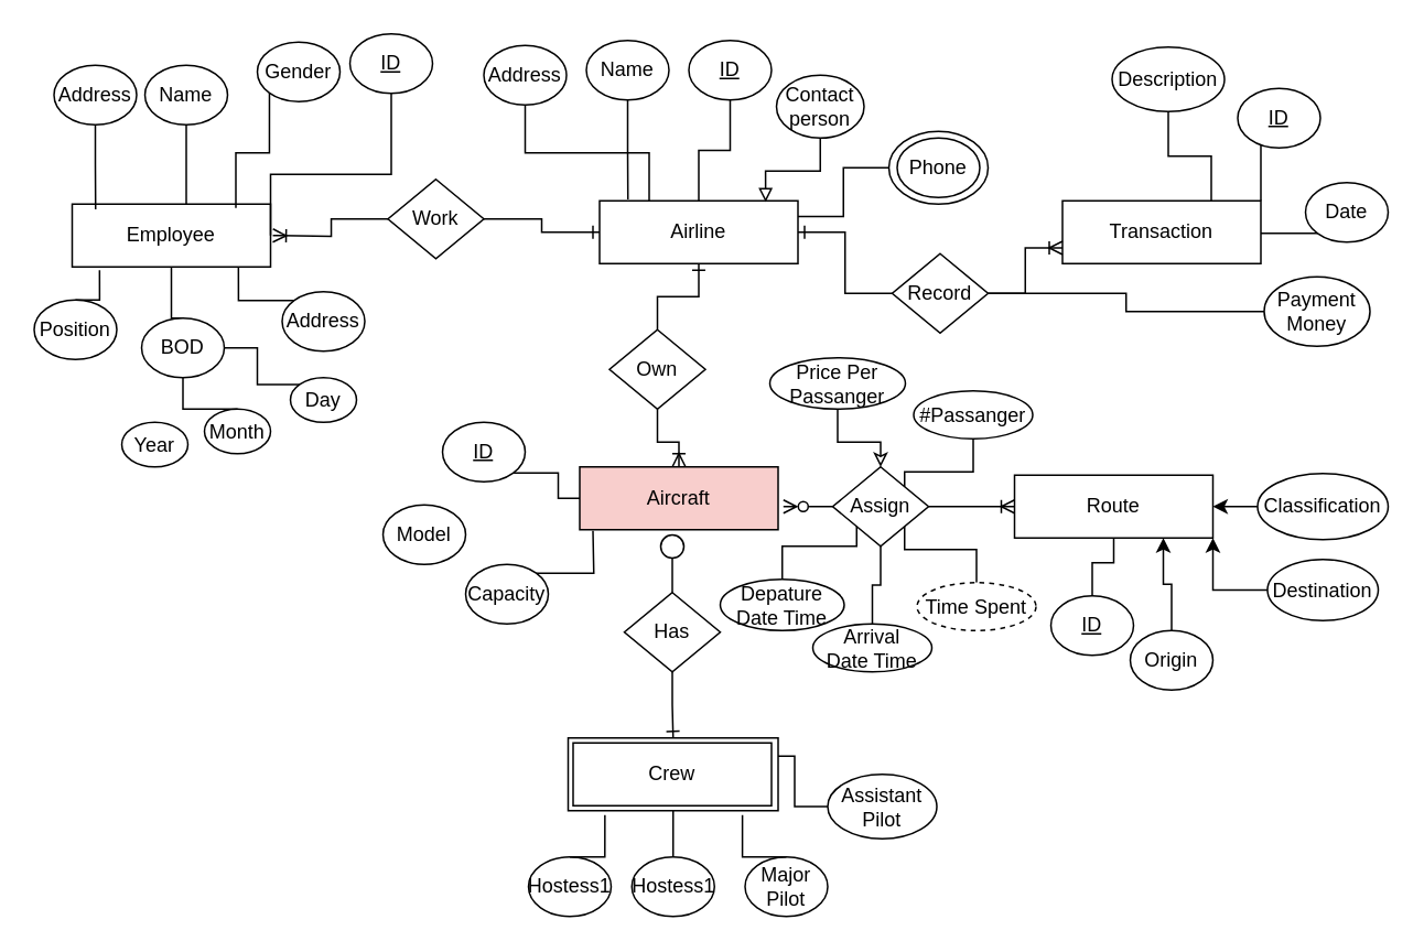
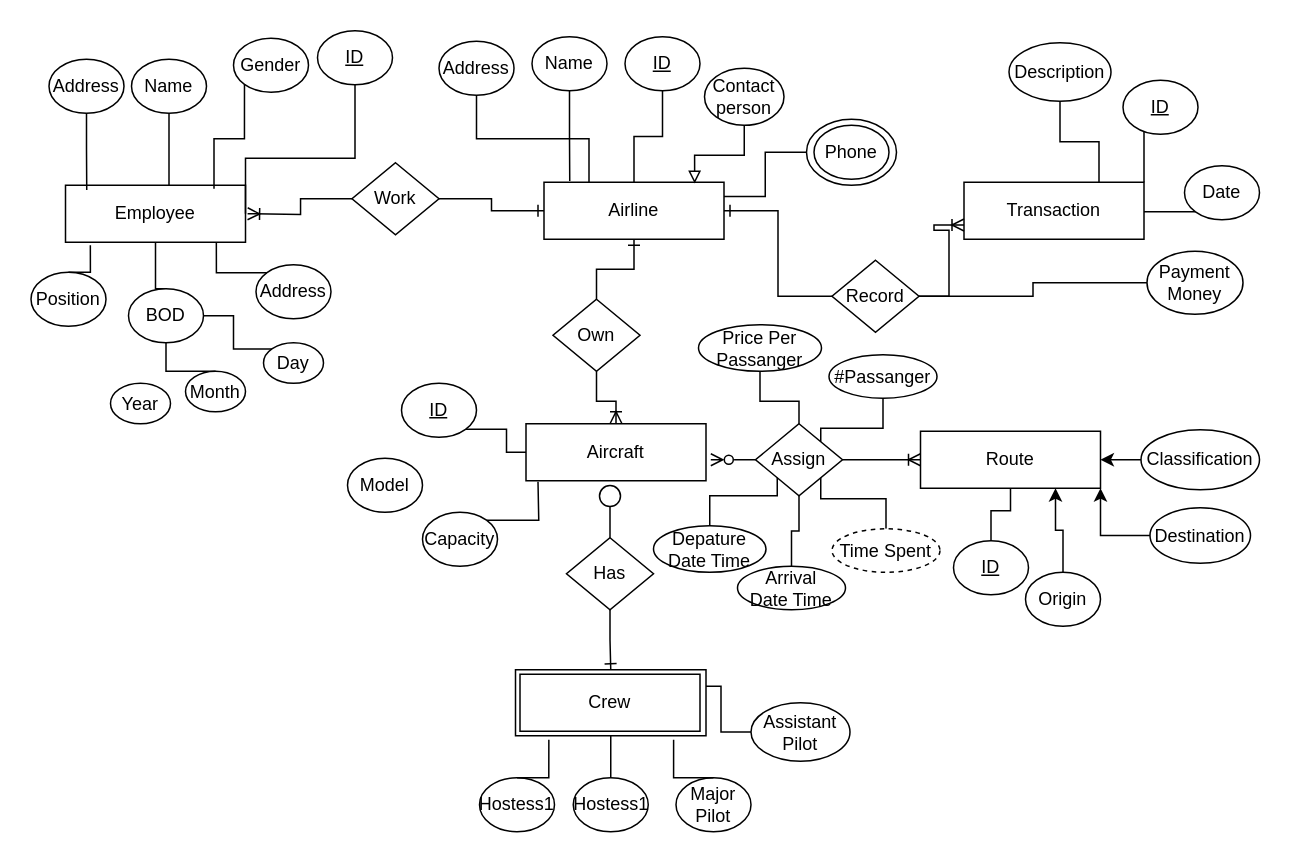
  <mxCell id="0" />
  <mxCell id="1" parent="0" />
  <mxCell id="2" value="Employee" style="rounded=0;whiteSpace=wrap;html=1;" vertex="1" parent="1"><mxGeometry x="43" y="123" width="120" height="38" as="geometry" /></mxCell>
  <mxCell id="3" value="Airline" style="rounded=0;whiteSpace=wrap;html=1;" vertex="1" parent="1"><mxGeometry x="362" y="121" width="120" height="38" as="geometry" /></mxCell>
  <mxCell id="4" value="Transaction" style="rounded=0;whiteSpace=wrap;html=1;" vertex="1" parent="1"><mxGeometry x="642" y="121" width="120" height="38" as="geometry" /></mxCell>
- <mxCell id="5" value="Aircraft" style="rounded=0;whiteSpace=wrap;html=1;fillColor=#f8cecc;" vertex="1" parent="1"><mxGeometry x="350" y="282" width="120" height="38" as="geometry" /></mxCell>
+ <mxCell id="5" value="Aircraft" style="rounded=0;whiteSpace=wrap;html=1;" vertex="1" parent="1"><mxGeometry x="350" y="282" width="120" height="38" as="geometry" /></mxCell>
  <mxCell id="6" value="Route" style="rounded=0;whiteSpace=wrap;html=1;" vertex="1" parent="1"><mxGeometry x="613" y="287" width="120" height="38" as="geometry" /></mxCell>
  <mxCell id="7" value="Crew" style="rounded=0;whiteSpace=wrap;html=1;" vertex="1" parent="1"><mxGeometry x="346" y="449" width="120" height="38" as="geometry" /></mxCell>
  <mxCell id="8" value="" style="rounded=0;whiteSpace=wrap;html=1;fillColor=none;" vertex="1" parent="1"><mxGeometry x="343" y="446" width="127" height="44" as="geometry" /></mxCell>
  <mxCell id="9" value="Address" style="ellipse;whiteSpace=wrap;html=1;" vertex="1" parent="1"><mxGeometry x="32" y="39" width="50" height="36" as="geometry" /></mxCell>
  <mxCell id="10" value="Name" style="ellipse;whiteSpace=wrap;html=1;" vertex="1" parent="1"><mxGeometry x="87" y="39" width="50" height="36" as="geometry" /></mxCell>
  <mxCell id="11" value="Gender" style="ellipse;whiteSpace=wrap;html=1;" vertex="1" parent="1"><mxGeometry x="155" y="25" width="50" height="36" as="geometry" /></mxCell>
  <mxCell id="12" style="edgeStyle=orthogonalEdgeStyle;rounded=0;orthogonalLoop=1;jettySize=auto;html=1;exitX=0.5;exitY=1;exitDx=0;exitDy=0;entryX=1;entryY=0.5;entryDx=0;entryDy=0;endArrow=none;endFill=0;" edge="1" parent="1" source="13" target="2"><mxGeometry relative="1" as="geometry"><Array as="points"><mxPoint x="236" y="105" /><mxPoint x="163" y="105" /></Array></mxGeometry></mxCell>
  <mxCell id="13" value="&lt;u&gt;ID&lt;/u&gt;" style="ellipse;whiteSpace=wrap;html=1;" vertex="1" parent="1"><mxGeometry x="211" y="20" width="50" height="36" as="geometry" /></mxCell>
  <mxCell id="14" value="Position" style="ellipse;whiteSpace=wrap;html=1;" vertex="1" parent="1"><mxGeometry x="20" y="181" width="50" height="36" as="geometry" /></mxCell>
  <mxCell id="15" style="edgeStyle=orthogonalEdgeStyle;rounded=0;orthogonalLoop=1;jettySize=auto;html=1;exitX=0.5;exitY=0;exitDx=0;exitDy=0;entryX=0.5;entryY=1;entryDx=0;entryDy=0;endArrow=none;endFill=0;" edge="1" parent="1" source="16" target="2"><mxGeometry relative="1" as="geometry" /></mxCell>
  <mxCell id="16" value="BOD" style="ellipse;whiteSpace=wrap;html=1;" vertex="1" parent="1"><mxGeometry x="85" y="192" width="50" height="36" as="geometry" /></mxCell>
  <mxCell id="17" value="Address" style="ellipse;whiteSpace=wrap;html=1;" vertex="1" parent="1"><mxGeometry x="170" y="176" width="50" height="36" as="geometry" /></mxCell>
  <mxCell id="18" value="Year" style="ellipse;whiteSpace=wrap;html=1;" vertex="1" parent="1"><mxGeometry x="73" y="255" width="40" height="27" as="geometry" /></mxCell>
  <mxCell id="19" style="edgeStyle=orthogonalEdgeStyle;rounded=0;orthogonalLoop=1;jettySize=auto;html=1;exitX=0.5;exitY=0;exitDx=0;exitDy=0;entryX=0.5;entryY=1;entryDx=0;entryDy=0;endArrow=none;endFill=0;" edge="1" parent="1" source="20" target="16"><mxGeometry relative="1" as="geometry" /></mxCell>
  <mxCell id="20" value="Month" style="ellipse;whiteSpace=wrap;html=1;" vertex="1" parent="1"><mxGeometry x="123" y="247" width="40" height="27" as="geometry" /></mxCell>
  <mxCell id="21" style="edgeStyle=orthogonalEdgeStyle;rounded=0;orthogonalLoop=1;jettySize=auto;html=1;exitX=0;exitY=0;exitDx=0;exitDy=0;entryX=1;entryY=0.5;entryDx=0;entryDy=0;endArrow=none;endFill=0;" edge="1" parent="1" source="22" target="16"><mxGeometry relative="1" as="geometry" /></mxCell>
  <mxCell id="22" value="Day" style="ellipse;whiteSpace=wrap;html=1;" vertex="1" parent="1"><mxGeometry x="175" y="228" width="40" height="27" as="geometry" /></mxCell>
  <mxCell id="23" style="edgeStyle=orthogonalEdgeStyle;rounded=0;orthogonalLoop=1;jettySize=auto;html=1;exitX=0;exitY=0;exitDx=0;exitDy=0;entryX=0.838;entryY=1.011;entryDx=0;entryDy=0;entryPerimeter=0;endArrow=none;endFill=0;" edge="1" parent="1" source="17" target="2"><mxGeometry relative="1" as="geometry" /></mxCell>
  <mxCell id="24" style="edgeStyle=orthogonalEdgeStyle;rounded=0;orthogonalLoop=1;jettySize=auto;html=1;exitX=0.5;exitY=0;exitDx=0;exitDy=0;entryX=0.138;entryY=1.053;entryDx=0;entryDy=0;entryPerimeter=0;endArrow=none;endFill=0;" edge="1" parent="1" source="14" target="2"><mxGeometry relative="1" as="geometry" /></mxCell>
  <mxCell id="25" style="edgeStyle=orthogonalEdgeStyle;rounded=0;orthogonalLoop=1;jettySize=auto;html=1;exitX=0.5;exitY=1;exitDx=0;exitDy=0;entryX=0.118;entryY=0.084;entryDx=0;entryDy=0;entryPerimeter=0;endArrow=none;endFill=0;" edge="1" parent="1" source="9" target="2"><mxGeometry relative="1" as="geometry" /></mxCell>
  <mxCell id="26" style="edgeStyle=orthogonalEdgeStyle;rounded=0;orthogonalLoop=1;jettySize=auto;html=1;exitX=0.5;exitY=1;exitDx=0;exitDy=0;entryX=0.575;entryY=0;entryDx=0;entryDy=0;entryPerimeter=0;endArrow=none;endFill=0;" edge="1" parent="1" source="10" target="2"><mxGeometry relative="1" as="geometry" /></mxCell>
  <mxCell id="27" style="edgeStyle=orthogonalEdgeStyle;rounded=0;orthogonalLoop=1;jettySize=auto;html=1;exitX=0;exitY=1;exitDx=0;exitDy=0;entryX=0.825;entryY=0.063;entryDx=0;entryDy=0;entryPerimeter=0;endArrow=none;endFill=0;" edge="1" parent="1" source="11" target="2"><mxGeometry relative="1" as="geometry" /></mxCell>
  <mxCell id="28" value="Name" style="ellipse;whiteSpace=wrap;html=1;" vertex="1" parent="1"><mxGeometry x="354" y="24" width="50" height="36" as="geometry" /></mxCell>
  <mxCell id="29" value="" style="edgeStyle=orthogonalEdgeStyle;rounded=0;orthogonalLoop=1;jettySize=auto;html=1;endArrow=none;endFill=0;" edge="1" parent="1" source="30" target="3"><mxGeometry relative="1" as="geometry" /></mxCell>
  <mxCell id="30" value="&lt;u&gt;ID&lt;/u&gt;" style="ellipse;whiteSpace=wrap;html=1;" vertex="1" parent="1"><mxGeometry x="416" y="24" width="50" height="36" as="geometry" /></mxCell>
  <mxCell id="31" style="edgeStyle=orthogonalEdgeStyle;rounded=0;orthogonalLoop=1;jettySize=auto;html=1;exitX=0.5;exitY=1;exitDx=0;exitDy=0;entryX=0.25;entryY=0;entryDx=0;entryDy=0;endArrow=none;endFill=0;" edge="1" parent="1" source="32" target="3"><mxGeometry relative="1" as="geometry" /></mxCell>
  <mxCell id="32" value="Address" style="ellipse;whiteSpace=wrap;html=1;" vertex="1" parent="1"><mxGeometry x="292" y="27" width="50" height="36" as="geometry" /></mxCell>
  <mxCell id="33" value="Contact&lt;div&gt;person&lt;/div&gt;" style="ellipse;whiteSpace=wrap;html=1;" vertex="1" parent="1"><mxGeometry x="469" y="45" width="53" height="38" as="geometry" /></mxCell>
  <mxCell id="34" style="edgeStyle=orthogonalEdgeStyle;rounded=0;orthogonalLoop=1;jettySize=auto;html=1;exitX=0.5;exitY=1;exitDx=0;exitDy=0;entryX=0.143;entryY=-0.021;entryDx=0;entryDy=0;entryPerimeter=0;endArrow=none;endFill=0;" edge="1" parent="1" source="28" target="3"><mxGeometry relative="1" as="geometry" /></mxCell>
  <mxCell id="35" value="Phone" style="ellipse;whiteSpace=wrap;html=1;" vertex="1" parent="1"><mxGeometry x="542" y="83" width="50" height="36" as="geometry" /></mxCell>
  <mxCell id="36" style="edgeStyle=orthogonalEdgeStyle;rounded=0;orthogonalLoop=1;jettySize=auto;html=1;exitX=0;exitY=0.5;exitDx=0;exitDy=0;entryX=1;entryY=0.25;entryDx=0;entryDy=0;endArrow=none;endFill=0;" edge="1" parent="1" source="37" target="3"><mxGeometry relative="1" as="geometry" /></mxCell>
  <mxCell id="37" value="" style="ellipse;whiteSpace=wrap;html=1;fillColor=none;" vertex="1" parent="1"><mxGeometry x="537" y="79" width="60" height="44" as="geometry" /></mxCell>
  <mxCell id="38" style="edgeStyle=orthogonalEdgeStyle;rounded=0;orthogonalLoop=1;jettySize=auto;html=1;exitX=0.5;exitY=1;exitDx=0;exitDy=0;entryX=0.837;entryY=0.021;entryDx=0;entryDy=0;entryPerimeter=0;endArrow=block;endFill=0;" edge="1" parent="1" source="33" target="3"><mxGeometry relative="1" as="geometry" /></mxCell>
  <mxCell id="39" style="edgeStyle=orthogonalEdgeStyle;rounded=0;orthogonalLoop=1;jettySize=auto;html=1;exitX=0;exitY=1;exitDx=0;exitDy=0;entryX=1;entryY=0;entryDx=0;entryDy=0;endArrow=none;endFill=0;" edge="1" parent="1" source="40" target="4"><mxGeometry relative="1" as="geometry" /></mxCell>
  <mxCell id="40" value="&lt;u&gt;ID&lt;/u&gt;" style="ellipse;whiteSpace=wrap;html=1;" vertex="1" parent="1"><mxGeometry x="748" y="53" width="50" height="36" as="geometry" /></mxCell>
  <mxCell id="41" style="edgeStyle=orthogonalEdgeStyle;rounded=0;orthogonalLoop=1;jettySize=auto;html=1;exitX=0.5;exitY=1;exitDx=0;exitDy=0;entryX=0.75;entryY=0;entryDx=0;entryDy=0;endArrow=none;endFill=0;" edge="1" parent="1" source="42" target="4"><mxGeometry relative="1" as="geometry" /></mxCell>
  <mxCell id="42" value="Description" style="ellipse;whiteSpace=wrap;html=1;" vertex="1" parent="1"><mxGeometry x="672" y="28" width="68" height="39" as="geometry" /></mxCell>
  <mxCell id="43" style="edgeStyle=orthogonalEdgeStyle;rounded=0;orthogonalLoop=1;jettySize=auto;html=1;exitX=0;exitY=1;exitDx=0;exitDy=0;entryX=1;entryY=0.5;entryDx=0;entryDy=0;endArrow=none;endFill=0;" edge="1" parent="1" source="44" target="4"><mxGeometry relative="1" as="geometry" /></mxCell>
  <mxCell id="44" value="Date" style="ellipse;whiteSpace=wrap;html=1;" vertex="1" parent="1"><mxGeometry x="789" y="110" width="50" height="36" as="geometry" /></mxCell>
  <mxCell id="45" style="edgeStyle=orthogonalEdgeStyle;rounded=0;orthogonalLoop=1;jettySize=auto;html=1;exitX=0;exitY=0.5;exitDx=0;exitDy=0;endArrow=none;endFill=0;" edge="1" parent="1" source="46" target="70"><mxGeometry relative="1" as="geometry" /></mxCell>
  <mxCell id="46" value="Payment Money" style="ellipse;whiteSpace=wrap;html=1;" vertex="1" parent="1"><mxGeometry x="764" y="167" width="64" height="42" as="geometry" /></mxCell>
  <mxCell id="47" style="edgeStyle=orthogonalEdgeStyle;rounded=0;orthogonalLoop=1;jettySize=auto;html=1;exitX=1;exitY=1;exitDx=0;exitDy=0;entryX=0;entryY=0.5;entryDx=0;entryDy=0;endArrow=none;endFill=0;" edge="1" parent="1" source="48" target="5"><mxGeometry relative="1" as="geometry" /></mxCell>
  <mxCell id="48" value="&lt;u&gt;ID&lt;/u&gt;" style="ellipse;whiteSpace=wrap;html=1;" vertex="1" parent="1"><mxGeometry x="267" y="255" width="50" height="36" as="geometry" /></mxCell>
  <mxCell id="49" value="Model" style="ellipse;whiteSpace=wrap;html=1;" vertex="1" parent="1"><mxGeometry x="231" y="305" width="50" height="36" as="geometry" /></mxCell>
  <mxCell id="50" style="edgeStyle=orthogonalEdgeStyle;rounded=0;orthogonalLoop=1;jettySize=auto;html=1;exitX=1;exitY=0;exitDx=0;exitDy=0;endArrow=none;endFill=0;" edge="1" parent="1" source="51"><mxGeometry relative="1" as="geometry"><mxPoint x="358" y="320.6" as="targetPoint" /></mxGeometry></mxCell>
  <mxCell id="51" value="Capacity" style="ellipse;whiteSpace=wrap;html=1;" vertex="1" parent="1"><mxGeometry x="281" y="341" width="50" height="36" as="geometry" /></mxCell>
  <mxCell id="52" value="Hostess1" style="ellipse;whiteSpace=wrap;html=1;" vertex="1" parent="1"><mxGeometry x="319" y="518" width="50" height="36" as="geometry" /></mxCell>
  <mxCell id="53" value="" style="edgeStyle=orthogonalEdgeStyle;rounded=0;orthogonalLoop=1;jettySize=auto;html=1;endArrow=none;endFill=0;" edge="1" parent="1" source="54" target="8"><mxGeometry relative="1" as="geometry" /></mxCell>
  <mxCell id="54" value="Hostess1" style="ellipse;whiteSpace=wrap;html=1;" vertex="1" parent="1"><mxGeometry x="381.5" y="518" width="50" height="36" as="geometry" /></mxCell>
  <mxCell id="55" style="edgeStyle=orthogonalEdgeStyle;rounded=0;orthogonalLoop=1;jettySize=auto;html=1;exitX=0.5;exitY=0;exitDx=0;exitDy=0;entryX=0.175;entryY=1.059;entryDx=0;entryDy=0;entryPerimeter=0;endArrow=none;endFill=0;" edge="1" parent="1" source="52" target="8"><mxGeometry relative="1" as="geometry" /></mxCell>
  <mxCell id="56" value="Major&lt;div&gt;Pilot&lt;/div&gt;" style="ellipse;whiteSpace=wrap;html=1;" vertex="1" parent="1"><mxGeometry x="450" y="518" width="50" height="36" as="geometry" /></mxCell>
  <mxCell id="57" style="edgeStyle=orthogonalEdgeStyle;rounded=0;orthogonalLoop=1;jettySize=auto;html=1;exitX=0;exitY=0.5;exitDx=0;exitDy=0;entryX=1;entryY=0.25;entryDx=0;entryDy=0;endArrow=none;endFill=0;" edge="1" parent="1" source="58" target="8"><mxGeometry relative="1" as="geometry" /></mxCell>
  <mxCell id="58" value="Assistant&lt;div&gt;Pilot&lt;/div&gt;" style="ellipse;whiteSpace=wrap;html=1;" vertex="1" parent="1"><mxGeometry x="500" y="468" width="66" height="39" as="geometry" /></mxCell>
  <mxCell id="59" style="edgeStyle=orthogonalEdgeStyle;rounded=0;orthogonalLoop=1;jettySize=auto;html=1;exitX=0.5;exitY=0;exitDx=0;exitDy=0;entryX=0.83;entryY=1.059;entryDx=0;entryDy=0;entryPerimeter=0;endArrow=none;endFill=0;" edge="1" parent="1" source="56" target="8"><mxGeometry relative="1" as="geometry" /></mxCell>
  <mxCell id="60" value="" style="edgeStyle=orthogonalEdgeStyle;rounded=0;orthogonalLoop=1;jettySize=auto;html=1;endArrow=none;endFill=0;" edge="1" parent="1" source="61" target="6"><mxGeometry relative="1" as="geometry" /></mxCell>
  <mxCell id="61" value="&lt;u&gt;ID&lt;/u&gt;" style="ellipse;whiteSpace=wrap;html=1;" vertex="1" parent="1"><mxGeometry x="635" y="360" width="50" height="36" as="geometry" /></mxCell>
  <mxCell id="62" style="edgeStyle=orthogonalEdgeStyle;rounded=0;orthogonalLoop=1;jettySize=auto;html=1;exitX=0.5;exitY=0;exitDx=0;exitDy=0;entryX=0.75;entryY=1;entryDx=0;entryDy=0;" edge="1" parent="1" source="63" target="6"><mxGeometry relative="1" as="geometry" /></mxCell>
  <mxCell id="63" value="Origin" style="ellipse;whiteSpace=wrap;html=1;" vertex="1" parent="1"><mxGeometry x="683" y="381" width="50" height="36" as="geometry" /></mxCell>
  <mxCell id="64" style="edgeStyle=orthogonalEdgeStyle;rounded=0;orthogonalLoop=1;jettySize=auto;html=1;exitX=0;exitY=0.5;exitDx=0;exitDy=0;entryX=1;entryY=1;entryDx=0;entryDy=0;" edge="1" parent="1" source="65" target="6"><mxGeometry relative="1" as="geometry" /></mxCell>
  <mxCell id="65" value="Destination" style="ellipse;whiteSpace=wrap;html=1;" vertex="1" parent="1"><mxGeometry x="766" y="338" width="67" height="37" as="geometry" /></mxCell>
  <mxCell id="66" value="" style="edgeStyle=orthogonalEdgeStyle;rounded=0;orthogonalLoop=1;jettySize=auto;html=1;" edge="1" parent="1" source="67" target="6"><mxGeometry relative="1" as="geometry" /></mxCell>
  <mxCell id="67" value="Classification" style="ellipse;whiteSpace=wrap;html=1;" vertex="1" parent="1"><mxGeometry x="760" y="286" width="79" height="40" as="geometry" /></mxCell>
  <mxCell id="68" style="edgeStyle=orthogonalEdgeStyle;rounded=0;orthogonalLoop=1;jettySize=auto;html=1;exitX=1;exitY=0.5;exitDx=0;exitDy=0;entryX=0;entryY=0.75;entryDx=0;entryDy=0;endArrow=ERoneToMany;endFill=0;" edge="1" parent="1" source="70" target="4"><mxGeometry relative="1" as="geometry" /></mxCell>
  <mxCell id="69" style="edgeStyle=orthogonalEdgeStyle;rounded=0;orthogonalLoop=1;jettySize=auto;html=1;exitX=0;exitY=0.5;exitDx=0;exitDy=0;entryX=1;entryY=0.5;entryDx=0;entryDy=0;endArrow=ERone;endFill=0;" edge="1" parent="1" source="70" target="3"><mxGeometry relative="1" as="geometry" /></mxCell>
- <mxCell id="70" value="Record" style="rhombus;whiteSpace=wrap;html=1;" vertex="1" parent="1"><mxGeometry x="539" y="153" width="58" height="48" as="geometry" /></mxCell>
+ <mxCell id="70" value="Record" style="rhombus;whiteSpace=wrap;html=1;" vertex="1" parent="1"><mxGeometry x="554" y="173" width="58" height="48" as="geometry" /></mxCell>
  <mxCell id="71" style="edgeStyle=orthogonalEdgeStyle;rounded=0;orthogonalLoop=1;jettySize=auto;html=1;exitX=0;exitY=0.5;exitDx=0;exitDy=0;endArrow=ERoneToMany;endFill=0;" edge="1" parent="1" source="73"><mxGeometry relative="1" as="geometry"><mxPoint x="164.4" y="142" as="targetPoint" /></mxGeometry></mxCell>
  <mxCell id="72" value="" style="edgeStyle=orthogonalEdgeStyle;rounded=0;orthogonalLoop=1;jettySize=auto;html=1;endArrow=ERone;endFill=0;" edge="1" parent="1" source="73" target="3"><mxGeometry relative="1" as="geometry" /></mxCell>
  <mxCell id="73" value="Work" style="rhombus;whiteSpace=wrap;html=1;" vertex="1" parent="1"><mxGeometry x="234" y="108" width="58" height="48" as="geometry" /></mxCell>
  <mxCell id="74" value="" style="edgeStyle=orthogonalEdgeStyle;rounded=0;orthogonalLoop=1;jettySize=auto;html=1;endArrow=ERone;endFill=0;" edge="1" parent="1" source="76" target="3"><mxGeometry relative="1" as="geometry" /></mxCell>
  <mxCell id="75" value="" style="edgeStyle=orthogonalEdgeStyle;rounded=0;orthogonalLoop=1;jettySize=auto;html=1;endArrow=ERoneToMany;endFill=0;" edge="1" parent="1" source="76" target="5"><mxGeometry relative="1" as="geometry" /></mxCell>
  <mxCell id="76" value="Own" style="rhombus;whiteSpace=wrap;html=1;" vertex="1" parent="1"><mxGeometry x="368" y="199" width="58" height="48" as="geometry" /></mxCell>
  <mxCell id="77" style="edgeStyle=orthogonalEdgeStyle;rounded=0;orthogonalLoop=1;jettySize=auto;html=1;exitX=0.5;exitY=0;exitDx=0;exitDy=0;endArrow=circle;endFill=0;" edge="1" parent="1" source="79"><mxGeometry relative="1" as="geometry"><mxPoint x="406" y="322.2" as="targetPoint" /></mxGeometry></mxCell>
  <mxCell id="78" style="edgeStyle=orthogonalEdgeStyle;rounded=0;orthogonalLoop=1;jettySize=auto;html=1;exitX=0.5;exitY=1;exitDx=0;exitDy=0;entryX=0.5;entryY=0;entryDx=0;entryDy=0;endArrow=ERone;endFill=0;" edge="1" parent="1" source="79" target="8"><mxGeometry relative="1" as="geometry" /></mxCell>
  <mxCell id="79" value="Has" style="rhombus;whiteSpace=wrap;html=1;" vertex="1" parent="1"><mxGeometry x="377" y="358" width="58" height="48" as="geometry" /></mxCell>
  <mxCell id="80" style="edgeStyle=orthogonalEdgeStyle;rounded=0;orthogonalLoop=1;jettySize=auto;html=1;exitX=1;exitY=0.5;exitDx=0;exitDy=0;entryX=0;entryY=0.5;entryDx=0;entryDy=0;endArrow=ERoneToMany;endFill=0;" edge="1" parent="1" source="82" target="6"><mxGeometry relative="1" as="geometry" /></mxCell>
  <mxCell id="81" style="edgeStyle=orthogonalEdgeStyle;rounded=0;orthogonalLoop=1;jettySize=auto;html=1;exitX=0;exitY=0.5;exitDx=0;exitDy=0;endArrow=ERzeroToMany;endFill=0;" edge="1" parent="1" source="82"><mxGeometry relative="1" as="geometry"><mxPoint x="473.2" y="306" as="targetPoint" /></mxGeometry></mxCell>
  <mxCell id="82" value="Assign" style="rhombus;whiteSpace=wrap;html=1;" vertex="1" parent="1"><mxGeometry x="503" y="282" width="58" height="48" as="geometry" /></mxCell>
  <mxCell id="83" style="edgeStyle=orthogonalEdgeStyle;rounded=0;orthogonalLoop=1;jettySize=auto;html=1;exitX=0.5;exitY=1;exitDx=0;exitDy=0;entryX=1;entryY=0;entryDx=0;entryDy=0;endArrow=none;endFill=0;" edge="1" parent="1" source="84" target="82"><mxGeometry relative="1" as="geometry" /></mxCell>
  <mxCell id="84" value="#Passanger" style="ellipse;whiteSpace=wrap;html=1;" vertex="1" parent="1"><mxGeometry x="552" y="236" width="72" height="29" as="geometry" /></mxCell>
- <mxCell id="85" style="edgeStyle=orthogonalEdgeStyle;rounded=0;orthogonalLoop=1;jettySize=auto;html=1;exitX=0.5;exitY=1;exitDx=0;exitDy=0;endArrow=classic;endFill=0;" edge="1" parent="1" source="86" target="82"><mxGeometry relative="1" as="geometry" /></mxCell>
+ <mxCell id="85" style="edgeStyle=orthogonalEdgeStyle;rounded=0;orthogonalLoop=1;jettySize=auto;html=1;exitX=0.5;exitY=1;exitDx=0;exitDy=0;endArrow=none;endFill=0;" edge="1" parent="1" source="86" target="82"><mxGeometry relative="1" as="geometry" /></mxCell>
  <mxCell id="86" value="Price Per&lt;div&gt;Passanger&lt;/div&gt;" style="ellipse;whiteSpace=wrap;html=1;" vertex="1" parent="1"><mxGeometry x="465" y="216" width="82" height="31" as="geometry" /></mxCell>
  <mxCell id="87" style="edgeStyle=orthogonalEdgeStyle;rounded=0;orthogonalLoop=1;jettySize=auto;html=1;exitX=0.5;exitY=0;exitDx=0;exitDy=0;entryX=0;entryY=1;entryDx=0;entryDy=0;endArrow=none;endFill=0;" edge="1" parent="1" source="88" target="82"><mxGeometry relative="1" as="geometry" /></mxCell>
  <mxCell id="88" value="Depature&lt;div&gt;Date Time&lt;/div&gt;" style="ellipse;whiteSpace=wrap;html=1;" vertex="1" parent="1"><mxGeometry x="435" y="350" width="75" height="31" as="geometry" /></mxCell>
  <mxCell id="89" style="edgeStyle=orthogonalEdgeStyle;rounded=0;orthogonalLoop=1;jettySize=auto;html=1;exitX=0.5;exitY=0;exitDx=0;exitDy=0;entryX=0.5;entryY=1;entryDx=0;entryDy=0;endArrow=none;endFill=0;" edge="1" parent="1" source="90" target="82"><mxGeometry relative="1" as="geometry" /></mxCell>
  <mxCell id="90" value="Arrival&lt;div&gt;Date Time&lt;/div&gt;" style="ellipse;whiteSpace=wrap;html=1;" vertex="1" parent="1"><mxGeometry x="491" y="377" width="72" height="29" as="geometry" /></mxCell>
  <mxCell id="91" style="edgeStyle=orthogonalEdgeStyle;rounded=0;orthogonalLoop=1;jettySize=auto;html=1;exitX=0.5;exitY=0;exitDx=0;exitDy=0;entryX=1;entryY=1;entryDx=0;entryDy=0;endArrow=none;endFill=0;" edge="1" parent="1" source="92" target="82"><mxGeometry relative="1" as="geometry" /></mxCell>
  <mxCell id="92" value="Time Spent" style="ellipse;whiteSpace=wrap;html=1;dashed=1;" vertex="1" parent="1"><mxGeometry x="554" y="352" width="72" height="29" as="geometry" /></mxCell>
